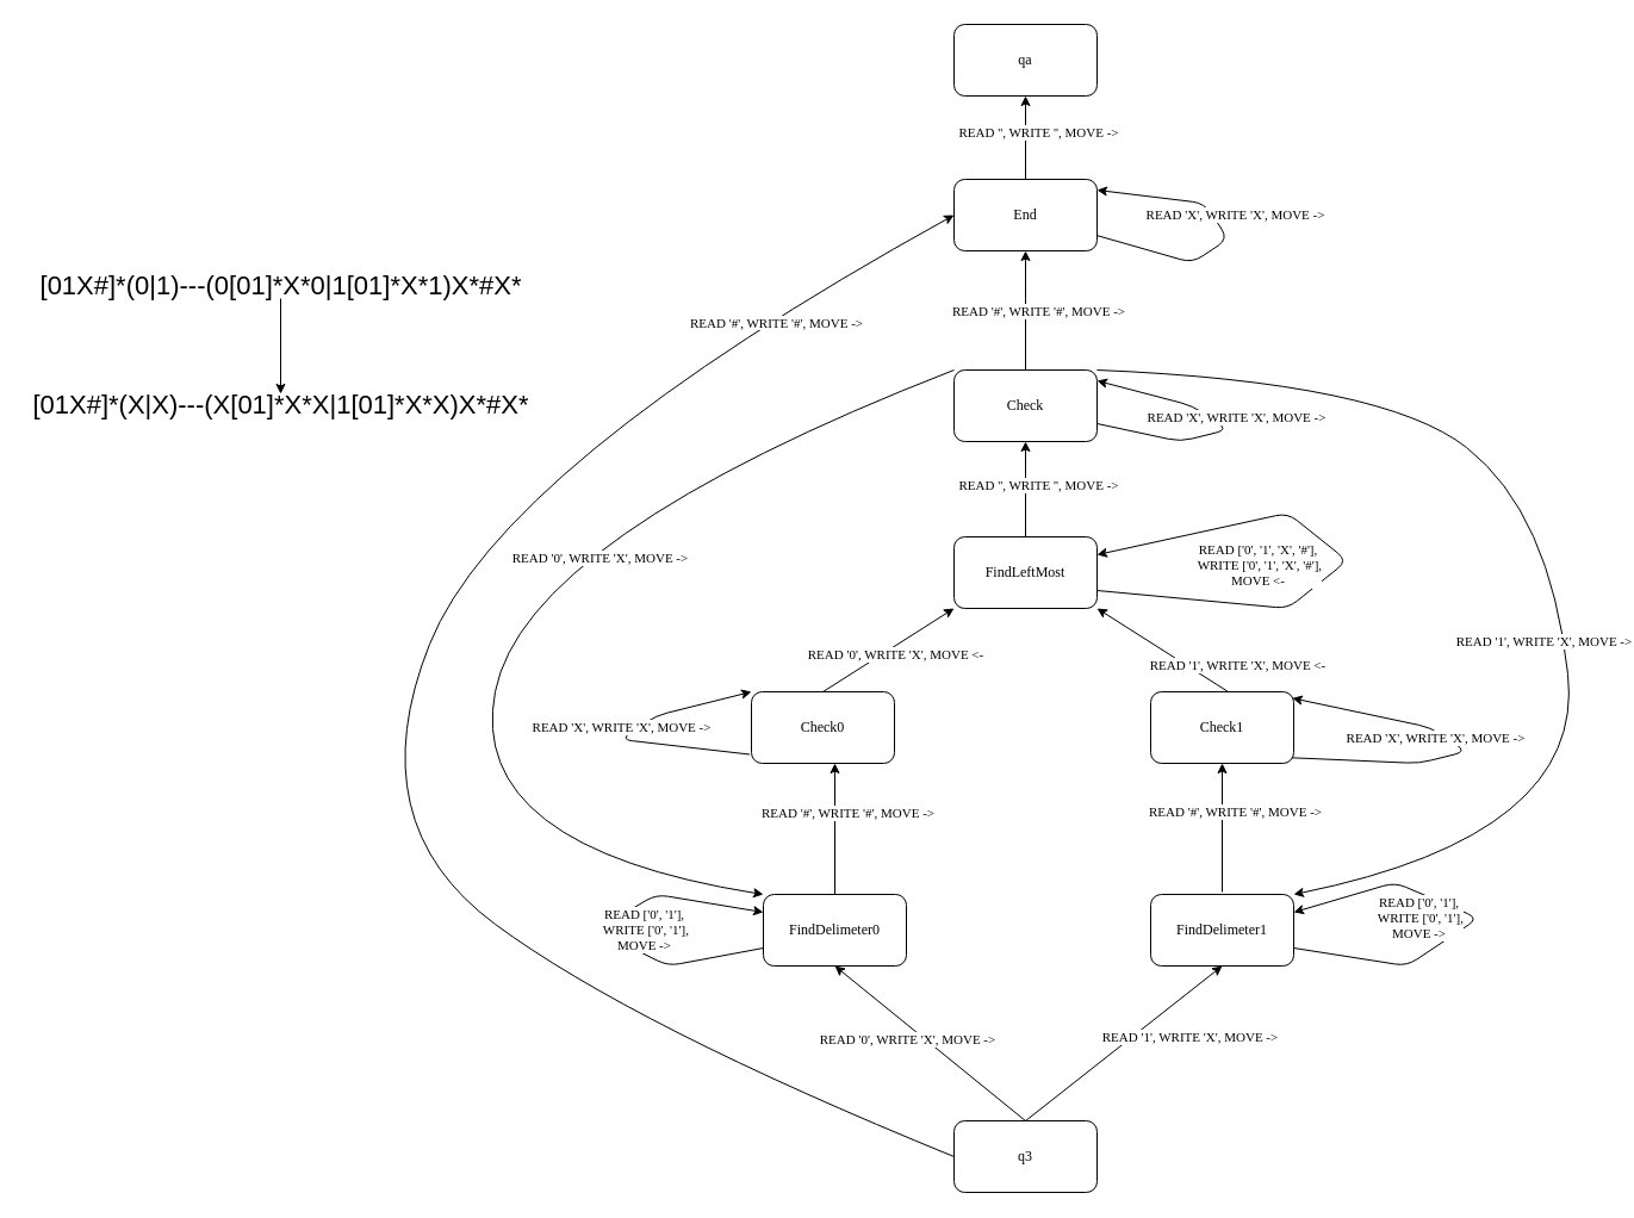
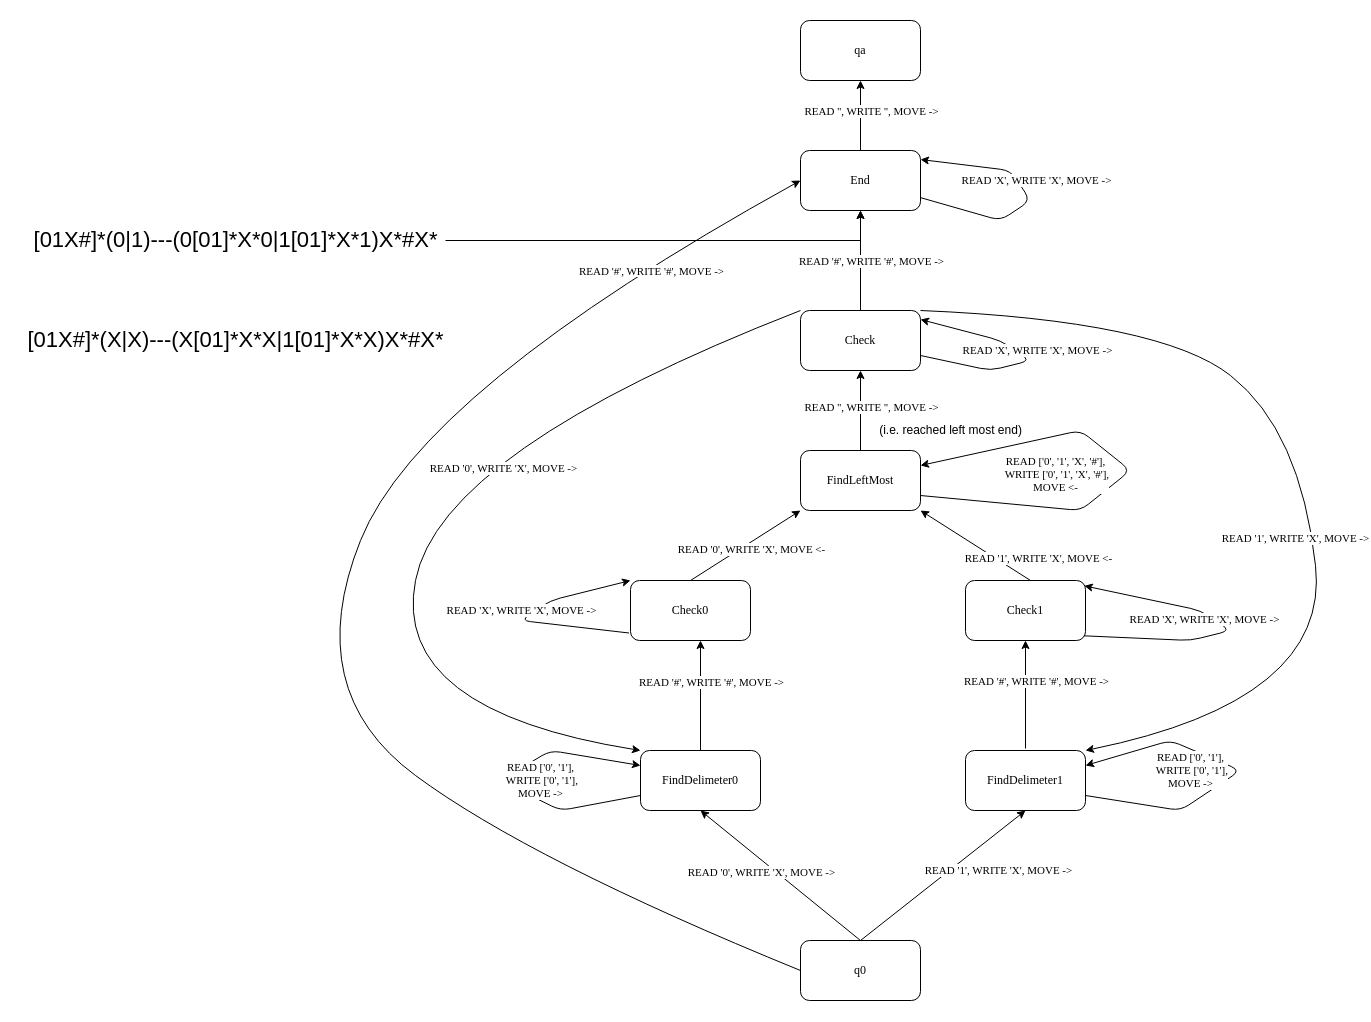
  <mxCell id="0" />
  <mxCell id="1" parent="0" />
- <mxCell id="2" value="&lt;font face=&quot;Lucida Console&quot;&gt;q3&lt;/font&gt;" style="rounded=1;whiteSpace=wrap;html=1;" vertex="1" parent="1"><mxGeometry x="800" y="940" width="120" height="60" as="geometry" /></mxCell>
+ <mxCell id="2" value="&lt;font face=&quot;Lucida Console&quot;&gt;q0&lt;/font&gt;" style="rounded=1;whiteSpace=wrap;html=1;" vertex="1" parent="1"><mxGeometry x="800" y="940" width="120" height="60" as="geometry" /></mxCell>
  <mxCell id="3" value="" style="endArrow=classic;html=1;entryX=0.5;entryY=1;entryDx=0;entryDy=0;exitX=0.5;exitY=0;exitDx=0;exitDy=0;" edge="1" parent="1" source="2" target="40"><mxGeometry width="50" height="50" relative="1" as="geometry"><mxPoint x="870" y="1000" as="sourcePoint" /><mxPoint x="1250" y="140" as="targetPoint" /></mxGeometry></mxCell>
  <mxCell id="4" value="&lt;span style=&quot;font-family: &amp;#34;lucida console&amp;#34;&quot;&gt;READ '0', WRITE 'X', MOVE -&amp;gt;&lt;/span&gt;" style="edgeLabel;html=1;align=center;verticalAlign=middle;resizable=0;points=[];" vertex="1" connectable="0" parent="3"><mxGeometry x="0.457" y="1" relative="1" as="geometry"><mxPoint x="17.53" y="24.96" as="offset" /></mxGeometry></mxCell>
  <mxCell id="5" value="" style="endArrow=classic;html=1;entryX=0.5;entryY=1;entryDx=0;entryDy=0;" edge="1" parent="1" target="11"><mxGeometry width="50" height="50" relative="1" as="geometry"><mxPoint x="1025" y="748" as="sourcePoint" /><mxPoint x="1018" y="650" as="targetPoint" /></mxGeometry></mxCell>
  <mxCell id="6" value="&lt;font face=&quot;Lucida Console&quot;&gt;READ '#', WRITE '#', MOVE -&amp;gt;&lt;/font&gt;" style="edgeLabel;html=1;align=center;verticalAlign=middle;resizable=0;points=[];" vertex="1" connectable="0" parent="5"><mxGeometry x="0.457" y="1" relative="1" as="geometry"><mxPoint x="11" y="11" as="offset" /></mxGeometry></mxCell>
  <mxCell id="7" value="&lt;font face=&quot;Lucida Console&quot;&gt;FindDelimeter1&lt;/font&gt;" style="rounded=1;whiteSpace=wrap;html=1;" vertex="1" parent="1"><mxGeometry x="965" y="750" width="120" height="60" as="geometry" /></mxCell>
  <mxCell id="8" value="&lt;font face=&quot;Lucida Console&quot;&gt;Check0&lt;/font&gt;" style="rounded=1;whiteSpace=wrap;html=1;" vertex="1" parent="1"><mxGeometry x="630" y="580" width="120" height="60" as="geometry" /></mxCell>
  <mxCell id="9" value="" style="endArrow=classic;html=1;entryX=0;entryY=1;entryDx=0;entryDy=0;exitX=0.5;exitY=0;exitDx=0;exitDy=0;" edge="1" parent="1" source="8" target="26"><mxGeometry width="50" height="50" relative="1" as="geometry"><mxPoint x="905" y="670" as="sourcePoint" /><mxPoint x="885" y="650" as="targetPoint" /></mxGeometry></mxCell>
  <mxCell id="10" value="&lt;font face=&quot;Lucida Console&quot;&gt;READ '0', WRITE 'X', MOVE &amp;lt;-&lt;/font&gt;" style="edgeLabel;html=1;align=center;verticalAlign=middle;resizable=0;points=[];" vertex="1" connectable="0" parent="9"><mxGeometry x="0.457" y="1" relative="1" as="geometry"><mxPoint x="-19.04" y="20.73" as="offset" /></mxGeometry></mxCell>
  <mxCell id="11" value="&lt;font face=&quot;Lucida Console&quot;&gt;Check1&lt;/font&gt;" style="rounded=1;whiteSpace=wrap;html=1;" vertex="1" parent="1"><mxGeometry x="965" y="580" width="120" height="60" as="geometry" /></mxCell>
  <mxCell id="12" value="&lt;font face=&quot;Lucida Console&quot;&gt;qa&lt;/font&gt;" style="rounded=1;whiteSpace=wrap;html=1;" vertex="1" parent="1"><mxGeometry x="800" y="20" width="120" height="60" as="geometry" /></mxCell>
  <mxCell id="13" value="" style="endArrow=classic;html=1;entryX=0.5;entryY=1;entryDx=0;entryDy=0;exitX=0.5;exitY=0;exitDx=0;exitDy=0;" edge="1" parent="1" source="15" target="12"><mxGeometry width="50" height="50" relative="1" as="geometry"><mxPoint x="870" y="130" as="sourcePoint" /><mxPoint x="850" y="110" as="targetPoint" /></mxGeometry></mxCell>
  <mxCell id="14" value="&lt;font face=&quot;Lucida Console&quot;&gt;READ '', WRITE '', MOVE -&amp;gt;&lt;/font&gt;" style="edgeLabel;html=1;align=center;verticalAlign=middle;resizable=0;points=[];" vertex="1" connectable="0" parent="13"><mxGeometry x="0.457" y="1" relative="1" as="geometry"><mxPoint x="11" y="11" as="offset" /></mxGeometry></mxCell>
  <mxCell id="15" value="&lt;font face=&quot;Lucida Console&quot;&gt;End&lt;/font&gt;" style="rounded=1;whiteSpace=wrap;html=1;" vertex="1" parent="1"><mxGeometry x="800" y="150" width="120" height="60" as="geometry" /></mxCell>
  <mxCell id="16" value="" style="endArrow=classic;html=1;entryX=1;entryY=0.15;entryDx=0;entryDy=0;entryPerimeter=0;" edge="1" parent="1" source="15" target="15"><mxGeometry width="50" height="50" relative="1" as="geometry"><mxPoint x="930" y="200" as="sourcePoint" /><mxPoint x="1040" y="150" as="targetPoint" /><Array as="points"><mxPoint x="1000" y="220" /><mxPoint x="1030" y="200" /><mxPoint x="1010" y="170" /></Array></mxGeometry></mxCell>
  <mxCell id="17" value="&lt;font face=&quot;Lucida Console&quot;&gt;READ 'X', WRITE 'X', MOVE -&amp;gt;&lt;/font&gt;" style="edgeLabel;html=1;align=center;verticalAlign=middle;resizable=0;points=[];" vertex="1" connectable="0" parent="16"><mxGeometry x="0.457" y="1" relative="1" as="geometry"><mxPoint x="49.33" y="11.65" as="offset" /></mxGeometry></mxCell>
  <mxCell id="18" value="&lt;font face=&quot;Lucida Console&quot;&gt;Check&lt;/font&gt;" style="rounded=1;whiteSpace=wrap;html=1;" vertex="1" parent="1"><mxGeometry x="800" y="310" width="120" height="60" as="geometry" /></mxCell>
  <mxCell id="19" value="" style="endArrow=classic;html=1;entryX=1;entryY=0.15;entryDx=0;entryDy=0;entryPerimeter=0;exitX=1;exitY=0.75;exitDx=0;exitDy=0;" edge="1" parent="1" target="18" source="18"><mxGeometry width="50" height="50" relative="1" as="geometry"><mxPoint x="930" y="360" as="sourcePoint" /><mxPoint x="1040" y="310" as="targetPoint" /><Array as="points"><mxPoint x="990" y="370" /><mxPoint x="1030" y="360" /><mxPoint x="1000" y="340" /></Array></mxGeometry></mxCell>
  <mxCell id="20" value="&lt;font face=&quot;Lucida Console&quot;&gt;READ 'X', WRITE 'X', MOVE -&amp;gt;&lt;/font&gt;" style="edgeLabel;html=1;align=center;verticalAlign=middle;resizable=0;points=[];" vertex="1" connectable="0" parent="19"><mxGeometry x="0.457" y="1" relative="1" as="geometry"><mxPoint x="55.78" y="13.69" as="offset" /></mxGeometry></mxCell>
  <mxCell id="21" value="" style="endArrow=classic;html=1;entryX=0.5;entryY=1;entryDx=0;entryDy=0;exitX=0.5;exitY=0;exitDx=0;exitDy=0;" edge="1" parent="1" source="18" target="15"><mxGeometry width="50" height="50" relative="1" as="geometry"><mxPoint x="869.5" y="300" as="sourcePoint" /><mxPoint x="869.5" y="230" as="targetPoint" /></mxGeometry></mxCell>
  <mxCell id="22" value="&lt;font face=&quot;Lucida Console&quot;&gt;READ '#', WRITE '#', MOVE -&amp;gt;&lt;/font&gt;" style="edgeLabel;html=1;align=center;verticalAlign=middle;resizable=0;points=[];" vertex="1" connectable="0" parent="21"><mxGeometry x="0.457" y="1" relative="1" as="geometry"><mxPoint x="11" y="23" as="offset" /></mxGeometry></mxCell>
- <mxCell id="23" value="" style="edgeStyle=orthogonalEdgeStyle;rounded=0;orthogonalLoop=1;jettySize=auto;html=1;" edge="1" parent="1" source="24" target="25"><mxGeometry relative="1" as="geometry" /></mxCell>
+ <mxCell id="23" value="" style="edgeStyle=orthogonalEdgeStyle;rounded=0;orthogonalLoop=1;jettySize=auto;html=1;" edge="1" parent="1" source="24" target="15"><mxGeometry relative="1" as="geometry" /></mxCell>
  <mxCell id="24" value="&lt;font style=&quot;font-size: 22px&quot;&gt;[01X#]*(0|1)---(0[01]*X*0|1[01]*X*1)X*#X*&lt;/font&gt;" style="text;html=1;align=center;verticalAlign=middle;resizable=0;points=[];autosize=1;" vertex="1" parent="1"><mxGeometry x="25" y="230" width="420" height="20" as="geometry" /></mxCell>
  <mxCell id="25" value="&lt;font style=&quot;font-size: 22px&quot;&gt;[01X#]*(X|X)---(X[01]*X*X|1[01]*X*X)X*#X*&lt;/font&gt;" style="text;html=1;align=center;verticalAlign=middle;resizable=0;points=[];autosize=1;" vertex="1" parent="1"><mxGeometry x="20" y="330" width="430" height="20" as="geometry" /></mxCell>
  <mxCell id="26" value="&lt;font face=&quot;Lucida Console&quot;&gt;FindLeftMost&lt;/font&gt;" style="rounded=1;whiteSpace=wrap;html=1;" vertex="1" parent="1"><mxGeometry x="800" y="450" width="120" height="60" as="geometry" /></mxCell>
  <mxCell id="27" value="" style="endArrow=classic;html=1;entryX=0.5;entryY=1;entryDx=0;entryDy=0;exitX=0.5;exitY=0;exitDx=0;exitDy=0;" edge="1" parent="1" source="26" target="18"><mxGeometry width="50" height="50" relative="1" as="geometry"><mxPoint x="869" y="430" as="sourcePoint" /><mxPoint x="869.29" y="370" as="targetPoint" /></mxGeometry></mxCell>
  <mxCell id="28" value="&lt;font face=&quot;Lucida Console&quot;&gt;READ '', WRITE '', MOVE -&amp;gt;&lt;/font&gt;" style="edgeLabel;html=1;align=center;verticalAlign=middle;resizable=0;points=[];" vertex="1" connectable="0" parent="27"><mxGeometry x="0.457" y="1" relative="1" as="geometry"><mxPoint x="11" y="14.29" as="offset" /></mxGeometry></mxCell>
  <mxCell id="29" value="" style="endArrow=classic;html=1;entryX=1;entryY=0.25;entryDx=0;entryDy=0;exitX=1;exitY=0.75;exitDx=0;exitDy=0;" edge="1" parent="1" source="26" target="26"><mxGeometry width="50" height="50" relative="1" as="geometry"><mxPoint x="930" y="491" as="sourcePoint" /><mxPoint x="1000" y="440" as="targetPoint" /><Array as="points"><mxPoint x="1080" y="510" /><mxPoint x="1130" y="470" /><mxPoint x="1080" y="430" /></Array></mxGeometry></mxCell>
  <mxCell id="30" value="&lt;font face=&quot;Lucida Console&quot;&gt;READ ['0', '1', 'X', '#'],&lt;br&gt;&amp;nbsp;WRITE&amp;nbsp;&lt;/font&gt;&lt;span style=&quot;font-family: &amp;#34;lucida console&amp;#34;&quot;&gt;['0', '1', 'X', '#'],&lt;br&gt;&lt;/span&gt;&lt;font face=&quot;Lucida Console&quot;&gt;MOVE &amp;lt;-&lt;/font&gt;" style="edgeLabel;html=1;align=center;verticalAlign=middle;resizable=0;points=[];" vertex="1" connectable="0" parent="29"><mxGeometry x="0.457" y="1" relative="1" as="geometry"><mxPoint x="14.99" y="33.26" as="offset" /></mxGeometry></mxCell>
+ <mxCell id="31" value="(i.e. reached left most end)" style="text;html=1;align=center;verticalAlign=middle;resizable=0;points=[];autosize=1;" vertex="1" parent="1"><mxGeometry x="870" y="420" width="160" height="20" as="geometry" /></mxCell>
  <mxCell id="32" value="" style="endArrow=classic;html=1;entryX=1;entryY=1;entryDx=0;entryDy=0;exitX=0.542;exitY=0;exitDx=0;exitDy=0;exitPerimeter=0;" edge="1" parent="1" source="11" target="26"><mxGeometry width="50" height="50" relative="1" as="geometry"><mxPoint x="1050" y="570" as="sourcePoint" /><mxPoint x="820" y="510" as="targetPoint" /></mxGeometry></mxCell>
  <mxCell id="33" value="&lt;font face=&quot;Lucida Console&quot;&gt;READ '1', WRITE 'X', MOVE &amp;lt;-&lt;/font&gt;" style="edgeLabel;html=1;align=center;verticalAlign=middle;resizable=0;points=[];" vertex="1" connectable="0" parent="32"><mxGeometry x="0.457" y="1" relative="1" as="geometry"><mxPoint x="88.44" y="27.49" as="offset" /></mxGeometry></mxCell>
  <mxCell id="34" value="" style="endArrow=classic;html=1;entryX=0.99;entryY=0.089;entryDx=0;entryDy=0;entryPerimeter=0;exitX=0.986;exitY=0.922;exitDx=0;exitDy=0;exitPerimeter=0;" edge="1" parent="1" source="11" target="11"><mxGeometry width="50" height="50" relative="1" as="geometry"><mxPoint x="1130" y="630" as="sourcePoint" /><mxPoint x="1130" y="589" as="targetPoint" /><Array as="points"><mxPoint x="1190" y="640" /><mxPoint x="1230" y="630" /><mxPoint x="1200" y="610" /></Array></mxGeometry></mxCell>
  <mxCell id="35" value="&lt;font face=&quot;Lucida Console&quot;&gt;READ 'X', WRITE 'X', MOVE -&amp;gt;&lt;/font&gt;" style="edgeLabel;html=1;align=center;verticalAlign=middle;resizable=0;points=[];" vertex="1" connectable="0" parent="34"><mxGeometry x="0.457" y="1" relative="1" as="geometry"><mxPoint x="40.27" y="15.11" as="offset" /></mxGeometry></mxCell>
  <mxCell id="36" value="" style="endArrow=classic;html=1;entryX=0;entryY=0;entryDx=0;entryDy=0;exitX=-0.012;exitY=0.875;exitDx=0;exitDy=0;exitPerimeter=0;" edge="1" parent="1" source="8" target="8"><mxGeometry width="50" height="50" relative="1" as="geometry"><mxPoint x="470" y="619.98" as="sourcePoint" /><mxPoint x="470.48" y="570" as="targetPoint" /><Array as="points"><mxPoint x="520" y="620" /><mxPoint x="550" y="600" /></Array></mxGeometry></mxCell>
  <mxCell id="37" value="&lt;font face=&quot;Lucida Console&quot;&gt;READ 'X', WRITE 'X', MOVE -&amp;gt;&lt;/font&gt;" style="edgeLabel;html=1;align=center;verticalAlign=middle;resizable=0;points=[];" vertex="1" connectable="0" parent="36"><mxGeometry x="0.457" y="1" relative="1" as="geometry"><mxPoint x="-49.69" y="15.95" as="offset" /></mxGeometry></mxCell>
  <mxCell id="38" value="" style="endArrow=classic;html=1;exitX=0.5;exitY=0;exitDx=0;exitDy=0;" edge="1" parent="1" source="40"><mxGeometry width="50" height="50" relative="1" as="geometry"><mxPoint x="860" y="740" as="sourcePoint" /><mxPoint x="700" y="640" as="targetPoint" /></mxGeometry></mxCell>
  <mxCell id="39" value="&lt;font face=&quot;Lucida Console&quot;&gt;READ '#', WRITE '#', MOVE -&amp;gt;&lt;/font&gt;" style="edgeLabel;html=1;align=center;verticalAlign=middle;resizable=0;points=[];" vertex="1" connectable="0" parent="38"><mxGeometry x="0.457" y="1" relative="1" as="geometry"><mxPoint x="11" y="11" as="offset" /></mxGeometry></mxCell>
  <mxCell id="40" value="&lt;span style=&quot;font-family: &amp;#34;lucida console&amp;#34;&quot;&gt;FindDelimeter0&lt;/span&gt;" style="rounded=1;whiteSpace=wrap;html=1;" vertex="1" parent="1"><mxGeometry x="640" y="750" width="120" height="60" as="geometry" /></mxCell>
  <mxCell id="41" value="" style="curved=1;endArrow=classic;html=1;entryX=0;entryY=0;entryDx=0;entryDy=0;exitX=0;exitY=0;exitDx=0;exitDy=0;" edge="1" parent="1" source="18" target="40"><mxGeometry width="50" height="50" relative="1" as="geometry"><mxPoint x="350" y="550" as="sourcePoint" /><mxPoint x="830" y="1065" as="targetPoint" /><Array as="points"><mxPoint x="440" y="450" /><mxPoint x="390" y="710" /></Array></mxGeometry></mxCell>
  <mxCell id="42" value="&lt;span style=&quot;font-family: &amp;#34;lucida console&amp;#34;&quot;&gt;READ '0', WRITE 'X', MOVE -&amp;gt;&lt;/span&gt;" style="edgeLabel;html=1;align=center;verticalAlign=middle;resizable=0;points=[];" vertex="1" connectable="0" parent="41"><mxGeometry x="-0.262" y="39" relative="1" as="geometry"><mxPoint as="offset" /></mxGeometry></mxCell>
  <mxCell id="43" value="" style="endArrow=classic;html=1;entryX=1;entryY=0.25;entryDx=0;entryDy=0;exitX=1;exitY=0.75;exitDx=0;exitDy=0;" edge="1" parent="1" source="7" target="7"><mxGeometry width="50" height="50" relative="1" as="geometry"><mxPoint x="1090" y="795" as="sourcePoint" /><mxPoint x="1090" y="765" as="targetPoint" /><Array as="points"><mxPoint x="1180" y="810" /><mxPoint x="1240" y="770" /><mxPoint x="1170" y="740" /></Array></mxGeometry></mxCell>
  <mxCell id="44" value="&lt;font face=&quot;Lucida Console&quot;&gt;READ ['0', '1'],&lt;br&gt;&amp;nbsp;WRITE&amp;nbsp;&lt;/font&gt;&lt;span style=&quot;font-family: &amp;#34;lucida console&amp;#34;&quot;&gt;['0', '1'],&lt;br&gt;&lt;/span&gt;&lt;font face=&quot;Lucida Console&quot;&gt;MOVE -&amp;gt;&lt;/font&gt;" style="edgeLabel;html=1;align=center;verticalAlign=middle;resizable=0;points=[];" vertex="1" connectable="0" parent="43"><mxGeometry x="0.457" y="1" relative="1" as="geometry"><mxPoint x="18.61" y="28.31" as="offset" /></mxGeometry></mxCell>
  <mxCell id="45" value="" style="endArrow=classic;html=1;entryX=0;entryY=0.25;entryDx=0;entryDy=0;exitX=0;exitY=0.75;exitDx=0;exitDy=0;" edge="1" parent="1" source="40" target="40"><mxGeometry width="50" height="50" relative="1" as="geometry"><mxPoint x="415" y="795" as="sourcePoint" /><mxPoint x="414.04" y="759" as="targetPoint" /><Array as="points"><mxPoint x="560" y="810" /><mxPoint x="500" y="780" /><mxPoint x="550" y="750" /></Array></mxGeometry></mxCell>
  <mxCell id="46" value="&lt;font face=&quot;Lucida Console&quot;&gt;READ ['0', '1'],&lt;br&gt;&amp;nbsp;WRITE&amp;nbsp;&lt;/font&gt;&lt;span style=&quot;font-family: &amp;#34;lucida console&amp;#34;&quot;&gt;['0', '1'],&lt;br&gt;&lt;/span&gt;&lt;font face=&quot;Lucida Console&quot;&gt;MOVE -&amp;gt;&lt;/font&gt;" style="edgeLabel;html=1;align=center;verticalAlign=middle;resizable=0;points=[];" vertex="1" connectable="0" parent="45"><mxGeometry x="0.457" y="1" relative="1" as="geometry"><mxPoint x="-21.09" y="29.17" as="offset" /></mxGeometry></mxCell>
  <mxCell id="47" value="" style="endArrow=classic;html=1;entryX=0.5;entryY=1;entryDx=0;entryDy=0;exitX=0.5;exitY=0;exitDx=0;exitDy=0;" edge="1" parent="1" source="2" target="7"><mxGeometry width="50" height="50" relative="1" as="geometry"><mxPoint x="870" y="950" as="sourcePoint" /><mxPoint x="710" y="820" as="targetPoint" /></mxGeometry></mxCell>
  <mxCell id="48" value="&lt;span style=&quot;font-family: &amp;#34;lucida console&amp;#34;&quot;&gt;READ '1', WRITE 'X', MOVE -&amp;gt;&lt;/span&gt;" style="edgeLabel;html=1;align=center;verticalAlign=middle;resizable=0;points=[];" vertex="1" connectable="0" parent="47"><mxGeometry x="0.457" y="1" relative="1" as="geometry"><mxPoint x="17.53" y="24.96" as="offset" /></mxGeometry></mxCell>
  <mxCell id="49" value="" style="curved=1;endArrow=classic;html=1;exitX=1;exitY=0;exitDx=0;exitDy=0;entryX=1;entryY=0;entryDx=0;entryDy=0;" edge="1" parent="1" source="18" target="7"><mxGeometry width="50" height="50" relative="1" as="geometry"><mxPoint x="1260" y="360" as="sourcePoint" /><mxPoint x="1095" y="735" as="targetPoint" /><Array as="points"><mxPoint x="1160" y="320" /><mxPoint x="1300" y="430" /><mxPoint x="1330" y="700" /></Array></mxGeometry></mxCell>
  <mxCell id="50" value="&lt;span style=&quot;font-family: &amp;#34;lucida console&amp;#34;&quot;&gt;READ '1', WRITE 'X', MOVE -&amp;gt;&lt;/span&gt;" style="edgeLabel;html=1;align=center;verticalAlign=middle;resizable=0;points=[];" vertex="1" connectable="0" parent="49"><mxGeometry x="0.029" y="1" relative="1" as="geometry"><mxPoint x="-13.33" y="42.45" as="offset" /></mxGeometry></mxCell>
  <mxCell id="51" value="" style="curved=1;endArrow=classic;html=1;entryX=0;entryY=0.5;entryDx=0;entryDy=0;exitX=0;exitY=0.5;exitDx=0;exitDy=0;" edge="1" parent="1" source="2" target="15"><mxGeometry width="50" height="50" relative="1" as="geometry"><mxPoint x="650" y="760" as="sourcePoint" /><mxPoint x="810" y="320" as="targetPoint" /><Array as="points"><mxPoint x="530" y="860" /><mxPoint x="300" y="690" /><mxPoint x="420" y="390" /></Array></mxGeometry></mxCell>
  <mxCell id="52" value="&lt;span style=&quot;font-family: &amp;#34;lucida console&amp;#34; ; font-size: 11px ; background-color: rgb(255 , 255 , 255)&quot;&gt;READ '#', WRITE '#', MOVE -&amp;gt;&lt;/span&gt;" style="text;html=1;align=center;verticalAlign=middle;resizable=0;points=[];autosize=1;" vertex="1" parent="1"><mxGeometry x="551" y="261" width="200" height="20" as="geometry" /></mxCell>
